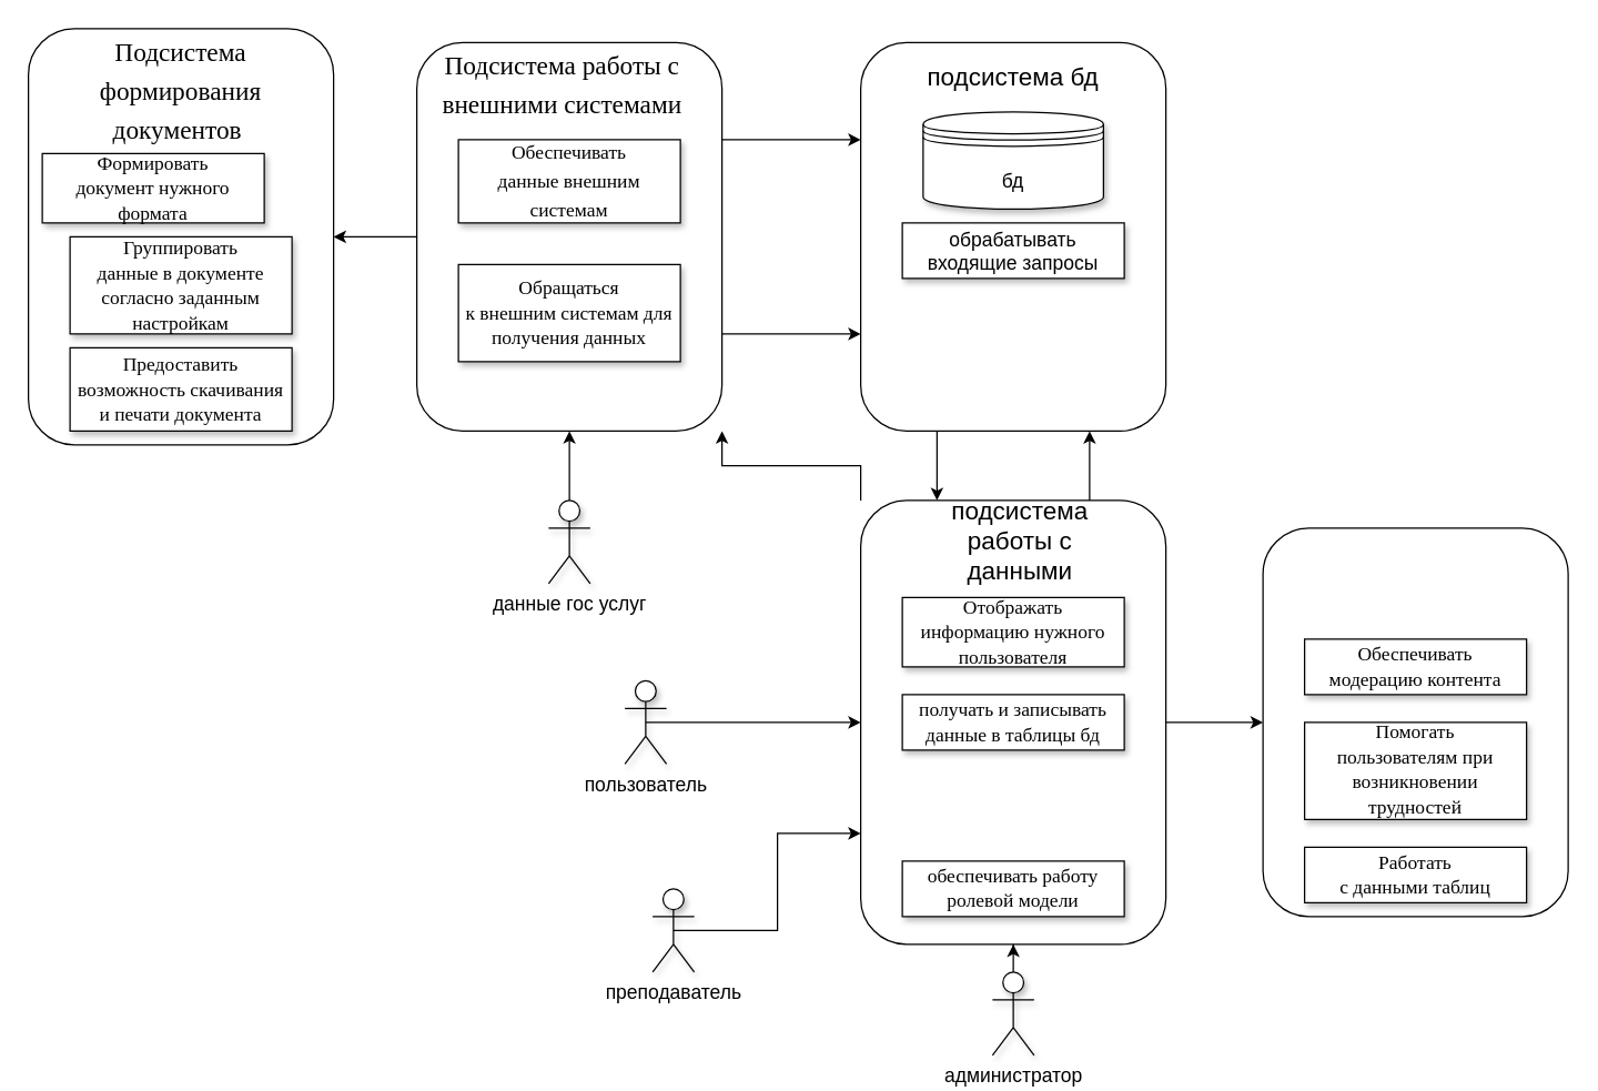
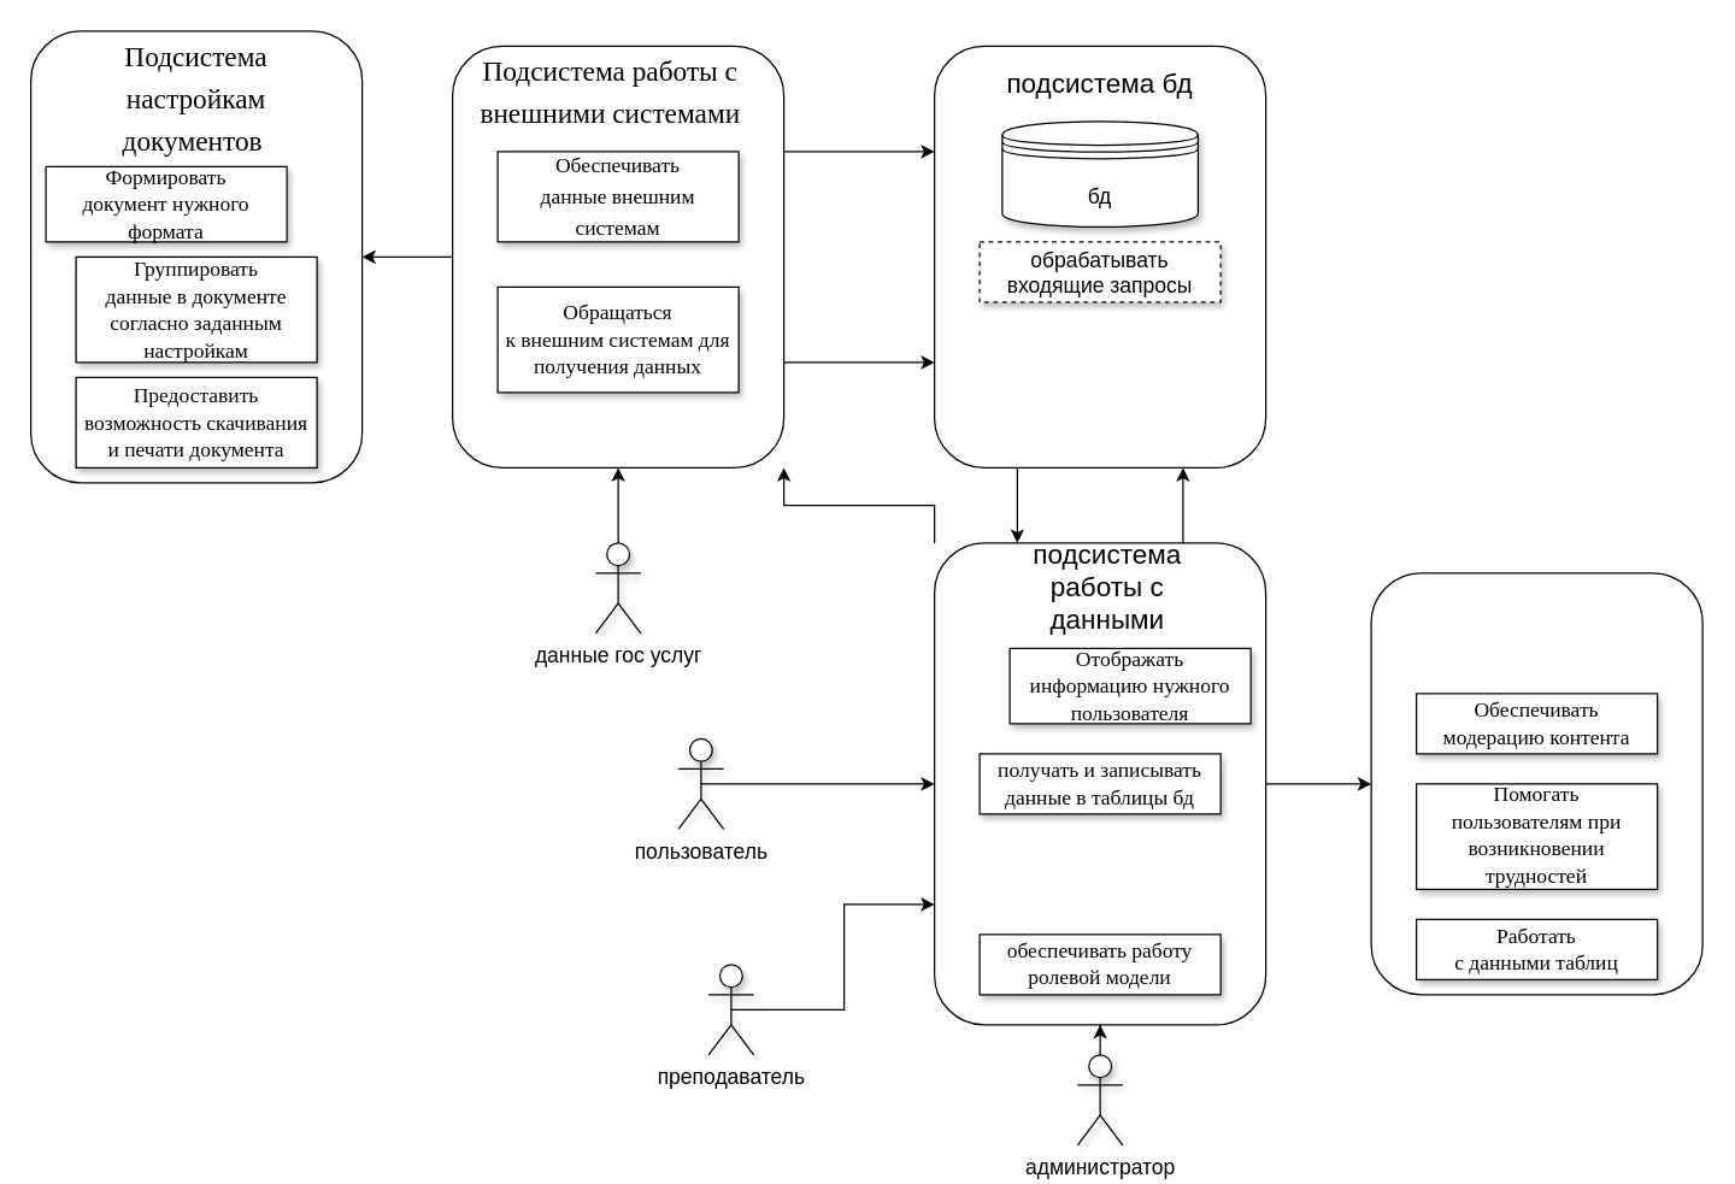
  <mxCell id="0" />
  <mxCell id="1" parent="0" />
  <mxCell id="2" value="" style="group" vertex="1" connectable="0" parent="1"><mxGeometry x="620" y="30" width="220" height="280" as="geometry" /></mxCell>
  <mxCell id="3" value="" style="rounded=1;whiteSpace=wrap;html=1;" vertex="1" parent="2"><mxGeometry width="220" height="280" as="geometry" /></mxCell>
  <mxCell id="4" value="" style="shape=datastore;whiteSpace=wrap;html=1;labelPosition=center;verticalLabelPosition=bottom;align=center;verticalAlign=top;shadow=1;" vertex="1" parent="2"><mxGeometry x="45" y="50" width="130" height="70" as="geometry" /></mxCell>
  <mxCell id="5" value="&lt;font style=&quot;font-size: 18px&quot;&gt;подсистема бд&lt;/font&gt;" style="text;html=1;strokeColor=none;fillColor=none;align=center;verticalAlign=middle;whiteSpace=wrap;rounded=0;" vertex="1" parent="2"><mxGeometry x="45" y="10" width="130" height="30" as="geometry" /></mxCell>
- <mxCell id="6" value="&lt;font style=&quot;font-size: 14px&quot;&gt;обрабатывать входящие запросы&lt;/font&gt;" style="rounded=0;whiteSpace=wrap;html=1;shadow=1;" vertex="1" parent="2"><mxGeometry x="30" y="130" width="160" height="40" as="geometry" /></mxCell>
+ <mxCell id="6" value="&lt;font style=&quot;font-size: 14px&quot;&gt;обрабатывать входящие запросы&lt;/font&gt;" style="rounded=0;whiteSpace=wrap;html=1;shadow=1;dashed=1;" vertex="1" parent="2"><mxGeometry x="30" y="130" width="160" height="40" as="geometry" /></mxCell>
  <mxCell id="7" value="бд" style="text;html=1;strokeColor=none;fillColor=none;align=center;verticalAlign=middle;whiteSpace=wrap;rounded=0;shadow=1;fontSize=14;" vertex="1" parent="2"><mxGeometry x="80" y="85" width="60" height="30" as="geometry" /></mxCell>
  <mxCell id="8" style="edgeStyle=orthogonalEdgeStyle;rounded=0;orthogonalLoop=1;jettySize=auto;html=1;exitX=1;exitY=0.25;exitDx=0;exitDy=0;entryX=0;entryY=0.25;entryDx=0;entryDy=0;fontSize=14;" edge="1" parent="1" source="11" target="3"><mxGeometry relative="1" as="geometry" /></mxCell>
  <mxCell id="9" style="edgeStyle=orthogonalEdgeStyle;rounded=0;orthogonalLoop=1;jettySize=auto;html=1;exitX=1;exitY=0.75;exitDx=0;exitDy=0;entryX=0;entryY=0.75;entryDx=0;entryDy=0;fontSize=14;" edge="1" parent="1" source="11" target="3"><mxGeometry relative="1" as="geometry" /></mxCell>
  <mxCell id="10" style="edgeStyle=orthogonalEdgeStyle;rounded=0;orthogonalLoop=1;jettySize=auto;html=1;exitX=0;exitY=0.5;exitDx=0;exitDy=0;fontSize=14;" edge="1" parent="1" source="11" target="16"><mxGeometry relative="1" as="geometry" /></mxCell>
  <mxCell id="11" value="" style="rounded=1;whiteSpace=wrap;html=1;" vertex="1" parent="1"><mxGeometry x="300" y="30" width="220" height="280" as="geometry" /></mxCell>
  <mxCell id="12" value="&lt;span style=&quot;font-size: 14.0pt ; line-height: 150% ; font-family: &amp;#34;times new roman&amp;#34; , serif&quot;&gt;Подсистема работы с внешними системами&lt;/span&gt;" style="text;html=1;strokeColor=none;fillColor=none;align=center;verticalAlign=middle;whiteSpace=wrap;rounded=0;shadow=1;fontSize=18;" vertex="1" parent="1"><mxGeometry x="300" y="45" width="210" height="30" as="geometry" /></mxCell>
  <mxCell id="13" value="&lt;font style=&quot;font-size: 14px&quot;&gt;&lt;span style=&quot;line-height: 150% ; font-family: &amp;#34;times new roman&amp;#34; , serif&quot;&gt;Обеспечивать&lt;br/&gt;данные внешним системам&lt;/span&gt;&lt;/font&gt;" style="rounded=0;whiteSpace=wrap;html=1;shadow=1;" vertex="1" parent="1"><mxGeometry x="330" y="100" width="160" height="60" as="geometry" /></mxCell>
  <mxCell id="14" value="&lt;span style=&quot;line-height: 150% ; font-family: &amp;#34;times new roman&amp;#34; , serif&quot;&gt;&lt;font style=&quot;font-size: 14px&quot;&gt;Обращаться&lt;br/&gt;к внешним системам для получения данных&lt;/font&gt;&lt;/span&gt;" style="rounded=0;whiteSpace=wrap;html=1;shadow=1;align=center;" vertex="1" parent="1"><mxGeometry x="330" y="190" width="160" height="70" as="geometry" /></mxCell>
  <mxCell id="15" value="" style="group" vertex="1" connectable="0" parent="1"><mxGeometry x="20" y="20" width="220" height="300" as="geometry" /></mxCell>
  <mxCell id="16" value="" style="rounded=1;whiteSpace=wrap;html=1;" vertex="1" parent="15"><mxGeometry width="220" height="300" as="geometry" /></mxCell>
- <mxCell id="17" value="&lt;span style=&quot;font-size: 14.0pt ; line-height: 150% ; font-family: &amp;#34;times new roman&amp;#34; , serif&quot;&gt;Подсистема&lt;br/&gt;формирования документов&amp;nbsp;&lt;/span&gt;" style="text;html=1;strokeColor=none;fillColor=none;align=center;verticalAlign=middle;whiteSpace=wrap;rounded=0;shadow=1;fontSize=18;" vertex="1" parent="15"><mxGeometry x="20" y="30" width="180" height="30" as="geometry" /></mxCell>
+ <mxCell id="17" value="&lt;span style=&quot;font-size: 14.0pt ; line-height: 150% ; font-family: &amp;#34;times new roman&amp;#34; , serif&quot;&gt;Подсистема&lt;br/&gt;настройкам документов&amp;nbsp;&lt;/span&gt;" style="text;html=1;strokeColor=none;fillColor=none;align=center;verticalAlign=middle;whiteSpace=wrap;rounded=0;shadow=1;fontSize=18;" vertex="1" parent="15"><mxGeometry x="20" y="30" width="180" height="30" as="geometry" /></mxCell>
  <mxCell id="18" value="&lt;span style=&quot;line-height: 150% ; font-family: &amp;#34;times new roman&amp;#34; , serif&quot;&gt;&lt;font style=&quot;font-size: 14px&quot;&gt;Формировать&lt;br/&gt;документ нужного формата&lt;/font&gt;&lt;/span&gt;" style="rounded=0;whiteSpace=wrap;html=1;shadow=1;" vertex="1" parent="15"><mxGeometry x="10" y="90" width="160" height="50" as="geometry" /></mxCell>
  <mxCell id="19" value="&lt;span style=&quot;line-height: 150% ; font-family: &amp;#34;times new roman&amp;#34; , serif&quot;&gt;&lt;font style=&quot;font-size: 14px&quot;&gt;Группировать&lt;br/&gt;данные в документе согласно заданным настройкам&lt;/font&gt;&lt;/span&gt;" style="rounded=0;whiteSpace=wrap;html=1;shadow=1;align=center;" vertex="1" parent="15"><mxGeometry x="30" y="150" width="160" height="70" as="geometry" /></mxCell>
  <mxCell id="20" value="&lt;span style=&quot;line-height: 150% ; font-family: &amp;#34;times new roman&amp;#34; , serif&quot;&gt;&lt;font style=&quot;font-size: 14px&quot;&gt;Предоставить&lt;br/&gt;возможность скачивания и печати документа&lt;/font&gt;&lt;/span&gt;" style="rounded=0;whiteSpace=wrap;html=1;shadow=1;" vertex="1" parent="15"><mxGeometry x="30" y="230" width="160" height="60" as="geometry" /></mxCell>
  <mxCell id="21" style="edgeStyle=orthogonalEdgeStyle;rounded=0;orthogonalLoop=1;jettySize=auto;html=1;exitX=1;exitY=0.5;exitDx=0;exitDy=0;entryX=0;entryY=0.5;entryDx=0;entryDy=0;fontSize=14;" edge="1" parent="1" source="24" target="29"><mxGeometry relative="1" as="geometry" /></mxCell>
  <mxCell id="22" style="edgeStyle=orthogonalEdgeStyle;rounded=0;orthogonalLoop=1;jettySize=auto;html=1;exitX=0.75;exitY=0;exitDx=0;exitDy=0;entryX=0.75;entryY=1;entryDx=0;entryDy=0;fontSize=14;" edge="1" parent="1" source="24" target="3"><mxGeometry relative="1" as="geometry" /></mxCell>
  <mxCell id="23" style="edgeStyle=orthogonalEdgeStyle;rounded=0;orthogonalLoop=1;jettySize=auto;html=1;exitX=0;exitY=0;exitDx=0;exitDy=0;entryX=1;entryY=1;entryDx=0;entryDy=0;fontSize=14;" edge="1" parent="1" source="24" target="11"><mxGeometry relative="1" as="geometry" /></mxCell>
  <mxCell id="24" value="" style="rounded=1;whiteSpace=wrap;html=1;" vertex="1" parent="1"><mxGeometry x="620" y="360" width="220" height="320" as="geometry" /></mxCell>
  <mxCell id="25" value="подсистема работы с данными" style="text;html=1;strokeColor=none;fillColor=none;align=center;verticalAlign=middle;whiteSpace=wrap;rounded=0;shadow=1;fontSize=18;" vertex="1" parent="1"><mxGeometry x="660" y="375" width="150" height="30" as="geometry" /></mxCell>
- <mxCell id="26" value="&lt;span style=&quot;line-height: 150% ; font-family: &amp;#34;times new roman&amp;#34; , serif&quot;&gt;&lt;font style=&quot;font-size: 14px&quot;&gt;Отображать&lt;br/&gt;информацию нужного пользователя&lt;/font&gt;&lt;/span&gt;" style="rounded=0;whiteSpace=wrap;html=1;shadow=1;" vertex="1" parent="1"><mxGeometry x="650" y="430" width="160" height="50" as="geometry" /></mxCell>
+ <mxCell id="26" value="&lt;span style=&quot;line-height: 150% ; font-family: &amp;#34;times new roman&amp;#34; , serif&quot;&gt;&lt;font style=&quot;font-size: 14px&quot;&gt;Отображать&lt;br/&gt;информацию нужного пользователя&lt;/font&gt;&lt;/span&gt;" style="rounded=0;whiteSpace=wrap;html=1;shadow=1;" vertex="1" parent="1"><mxGeometry x="670" y="430" width="160" height="50" as="geometry" /></mxCell>
  <mxCell id="27" value="&lt;span style=&quot;line-height: 150% ; font-family: &amp;#34;times new roman&amp;#34; , serif&quot;&gt;&lt;font style=&quot;font-size: 14px&quot;&gt;получать и записывать&lt;br&gt;данные в таблицы бд&lt;/font&gt;&lt;/span&gt;" style="rounded=0;whiteSpace=wrap;html=1;shadow=1;" vertex="1" parent="1"><mxGeometry x="650" y="500" width="160" height="40" as="geometry" /></mxCell>
  <mxCell id="28" value="" style="group" vertex="1" connectable="0" parent="1"><mxGeometry x="910" y="380" width="220" height="280" as="geometry" /></mxCell>
  <mxCell id="29" value="" style="rounded=1;whiteSpace=wrap;html=1;" vertex="1" parent="28"><mxGeometry width="220" height="280" as="geometry" /></mxCell>
  <mxCell id="30" value="&lt;span style=&quot;line-height: 150% ; font-family: &amp;#34;times new roman&amp;#34; , serif&quot;&gt;&lt;font style=&quot;font-size: 14px&quot;&gt;Обеспечивать&lt;br/&gt;модерацию контента&lt;/font&gt;&lt;/span&gt;" style="rounded=0;whiteSpace=wrap;html=1;shadow=1;" vertex="1" parent="28"><mxGeometry x="30" y="80" width="160" height="40" as="geometry" /></mxCell>
  <mxCell id="31" value="&lt;div&gt;&lt;span style=&quot;font-size: 14px ; font-family: &amp;#34;times new roman&amp;#34; , serif&quot;&gt;Помогать&lt;/span&gt;&lt;/div&gt;&lt;span style=&quot;line-height: 150% ; font-family: &amp;#34;times new roman&amp;#34; , serif&quot;&gt;&lt;div&gt;&lt;span style=&quot;font-size: 14px&quot;&gt;пользователям при возникновении трудностей&lt;/span&gt;&lt;/div&gt;&lt;/span&gt;" style="rounded=0;whiteSpace=wrap;html=1;shadow=1;align=center;" vertex="1" parent="28"><mxGeometry x="30" y="140" width="160" height="70" as="geometry" /></mxCell>
  <mxCell id="32" value="&lt;span style=&quot;line-height: 150% ; font-family: &amp;#34;times new roman&amp;#34; , serif&quot;&gt;&lt;font style=&quot;font-size: 14px&quot;&gt;Работать&lt;br/&gt;с данными таблиц&lt;/font&gt;&lt;/span&gt;" style="rounded=0;whiteSpace=wrap;html=1;shadow=1;" vertex="1" parent="28"><mxGeometry x="30" y="230" width="160" height="40" as="geometry" /></mxCell>
  <mxCell id="33" style="edgeStyle=orthogonalEdgeStyle;rounded=0;orthogonalLoop=1;jettySize=auto;html=1;exitX=0.5;exitY=0;exitDx=0;exitDy=0;exitPerimeter=0;fontSize=14;" edge="1" parent="1" source="34" target="24"><mxGeometry relative="1" as="geometry" /></mxCell>
  <mxCell id="34" value="администратор" style="shape=umlActor;verticalLabelPosition=bottom;verticalAlign=top;html=1;outlineConnect=0;shadow=1;fontSize=14;" vertex="1" parent="1"><mxGeometry x="715" y="700" width="30" height="60" as="geometry" /></mxCell>
  <mxCell id="35" style="edgeStyle=orthogonalEdgeStyle;rounded=0;orthogonalLoop=1;jettySize=auto;html=1;exitX=0.5;exitY=0.5;exitDx=0;exitDy=0;exitPerimeter=0;entryX=0;entryY=0.5;entryDx=0;entryDy=0;fontSize=14;" edge="1" parent="1" source="36" target="24"><mxGeometry relative="1" as="geometry" /></mxCell>
  <mxCell id="36" value="пользователь" style="shape=umlActor;verticalLabelPosition=bottom;verticalAlign=top;html=1;outlineConnect=0;shadow=1;fontSize=14;" vertex="1" parent="1"><mxGeometry x="450" y="490" width="30" height="60" as="geometry" /></mxCell>
  <mxCell id="37" style="edgeStyle=orthogonalEdgeStyle;rounded=0;orthogonalLoop=1;jettySize=auto;html=1;exitX=0.5;exitY=0;exitDx=0;exitDy=0;exitPerimeter=0;entryX=0.5;entryY=1;entryDx=0;entryDy=0;fontSize=14;" edge="1" parent="1" source="38" target="11"><mxGeometry relative="1" as="geometry" /></mxCell>
  <mxCell id="38" value="данные гос услуг" style="shape=umlActor;verticalLabelPosition=bottom;verticalAlign=top;html=1;outlineConnect=0;shadow=1;fontSize=14;" vertex="1" parent="1"><mxGeometry x="395" y="360" width="30" height="60" as="geometry" /></mxCell>
  <mxCell id="39" style="edgeStyle=orthogonalEdgeStyle;rounded=0;orthogonalLoop=1;jettySize=auto;html=1;exitX=0.5;exitY=0.5;exitDx=0;exitDy=0;exitPerimeter=0;entryX=0;entryY=0.75;entryDx=0;entryDy=0;fontSize=14;" edge="1" parent="1" source="40" target="24"><mxGeometry relative="1" as="geometry" /></mxCell>
  <mxCell id="40" value="преподаватель" style="shape=umlActor;verticalLabelPosition=bottom;verticalAlign=top;html=1;outlineConnect=0;shadow=1;fontSize=14;" vertex="1" parent="1"><mxGeometry x="470" y="640" width="30" height="60" as="geometry" /></mxCell>
  <mxCell id="41" value="&lt;font face=&quot;times new roman, serif&quot;&gt;&lt;span style=&quot;font-size: 14px&quot;&gt;обеспечивать работу ролевой модели&lt;/span&gt;&lt;/font&gt;" style="rounded=0;whiteSpace=wrap;html=1;shadow=1;" vertex="1" parent="1"><mxGeometry x="650" y="620" width="160" height="40" as="geometry" /></mxCell>
  <mxCell id="42" style="edgeStyle=orthogonalEdgeStyle;rounded=0;orthogonalLoop=1;jettySize=auto;html=1;exitX=0.25;exitY=1;exitDx=0;exitDy=0;entryX=0.25;entryY=0;entryDx=0;entryDy=0;fontSize=14;" edge="1" parent="1" source="3" target="24"><mxGeometry relative="1" as="geometry" /></mxCell>
